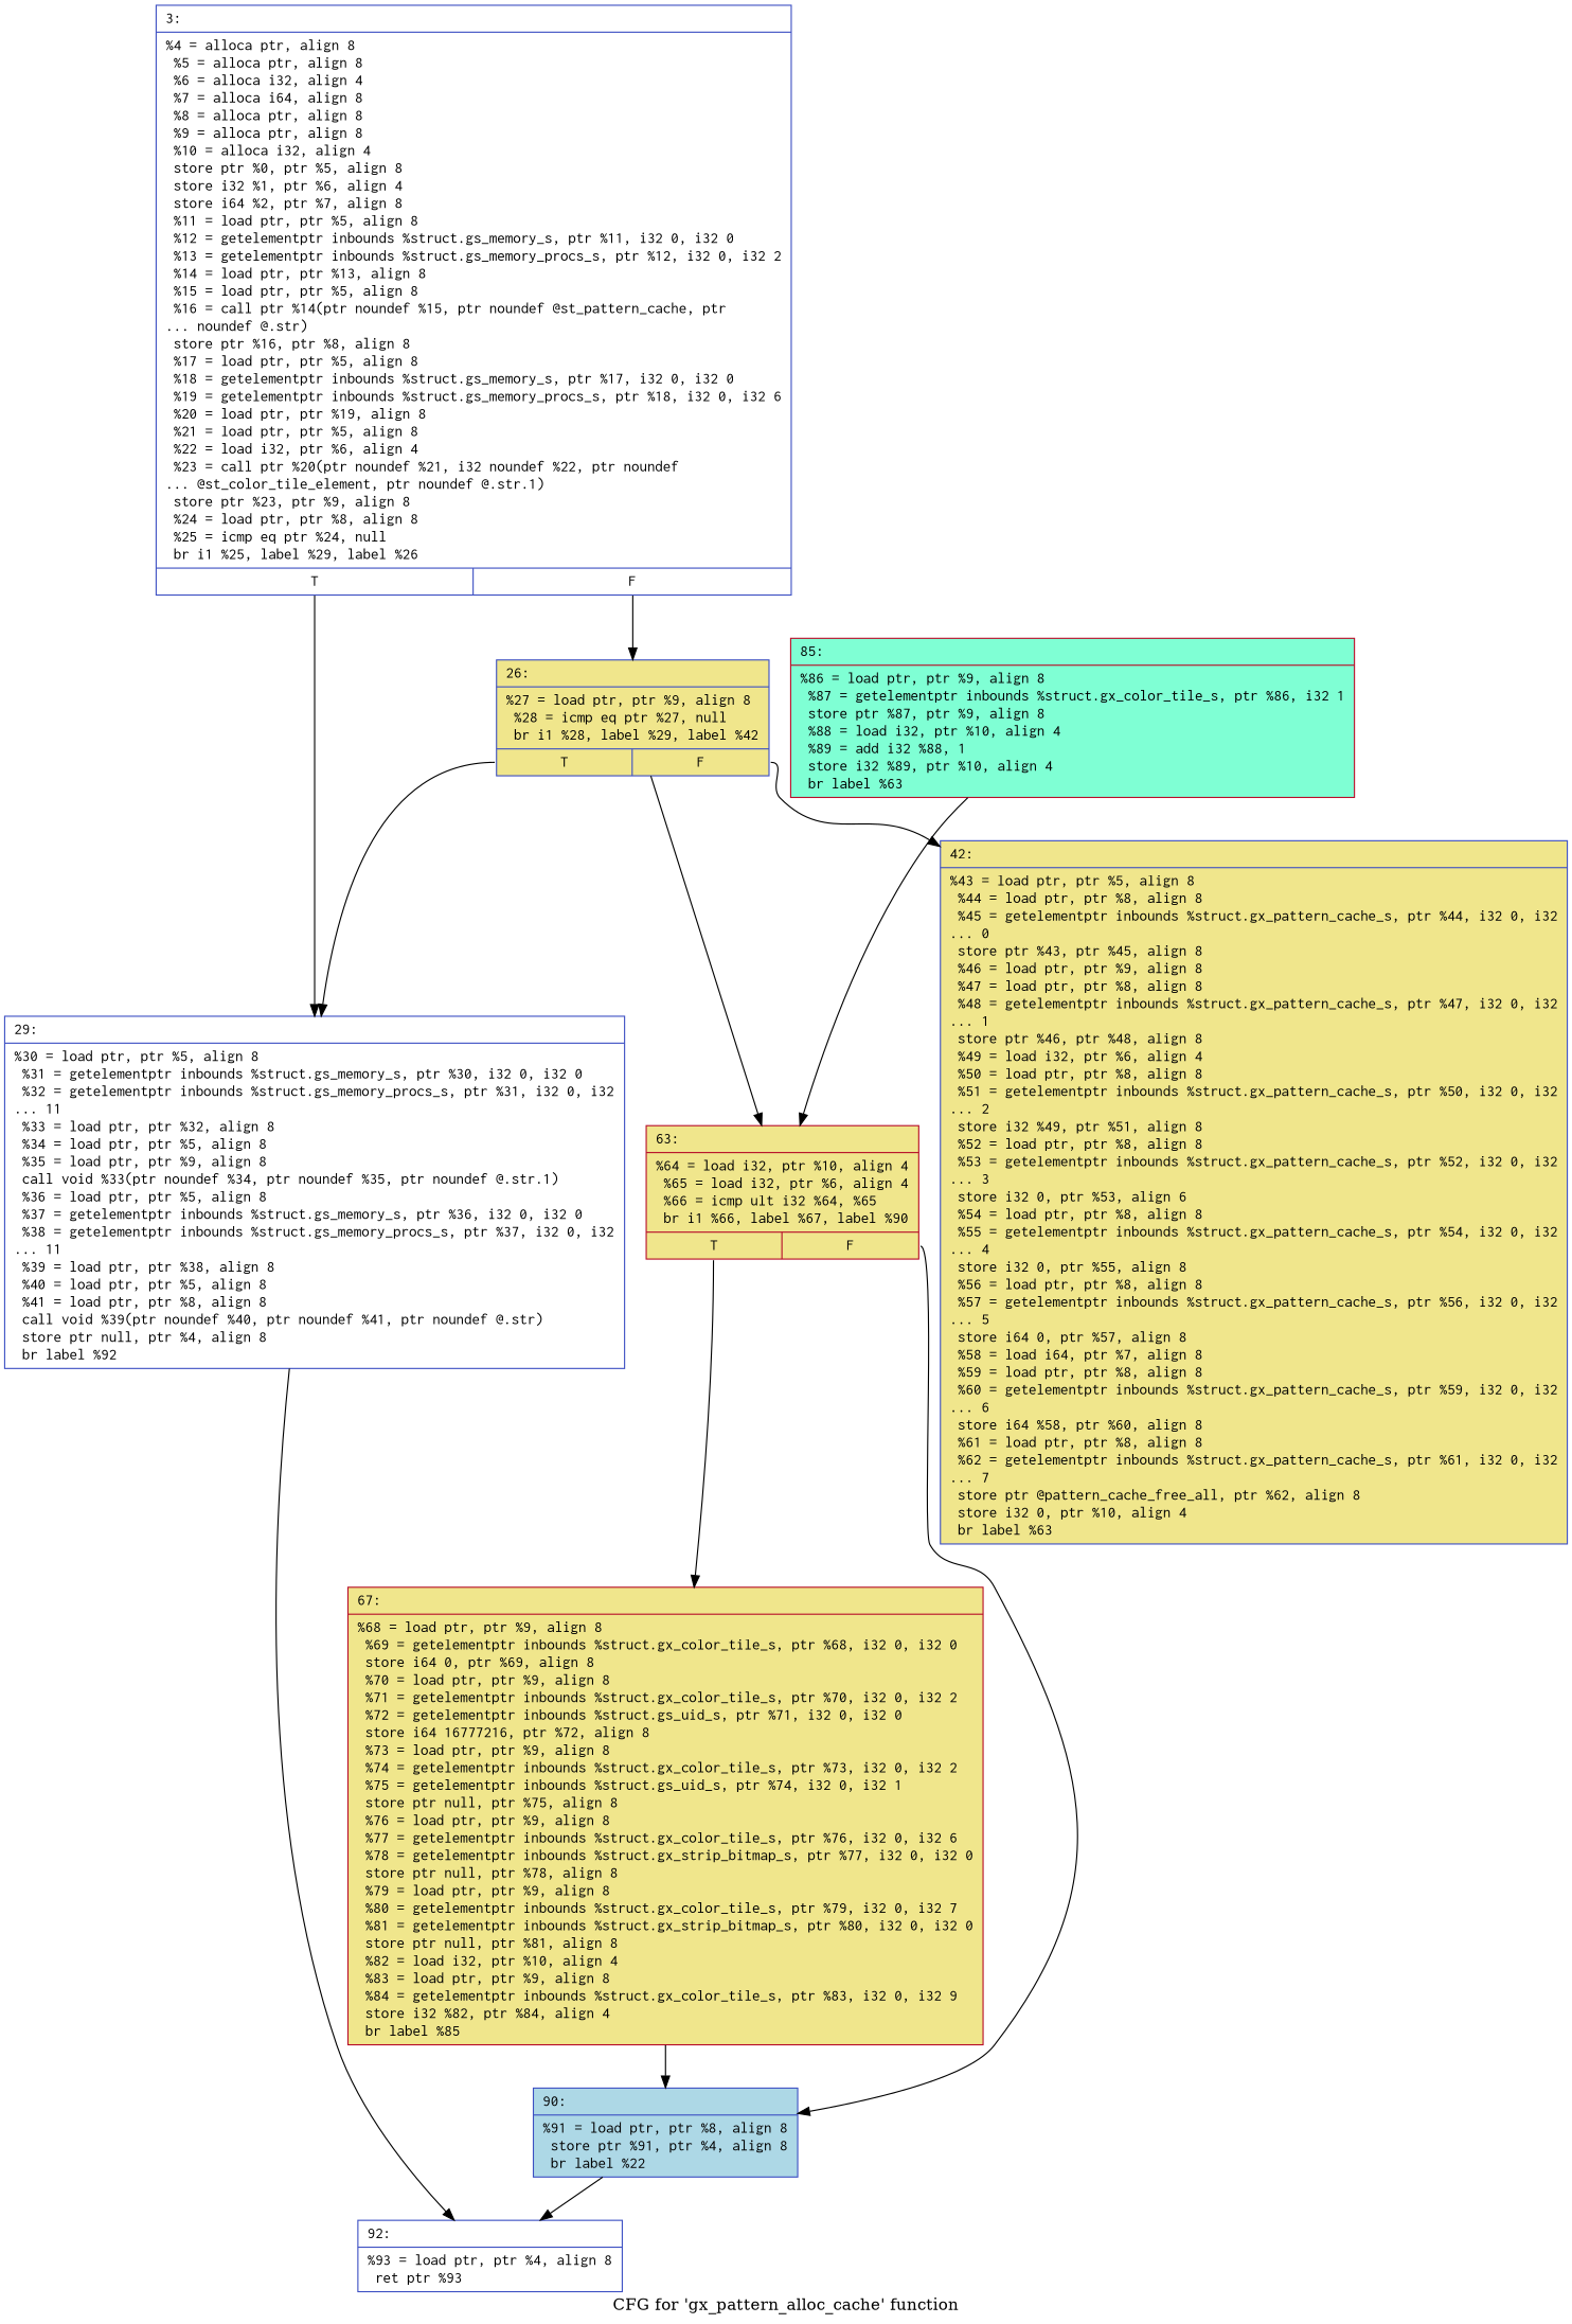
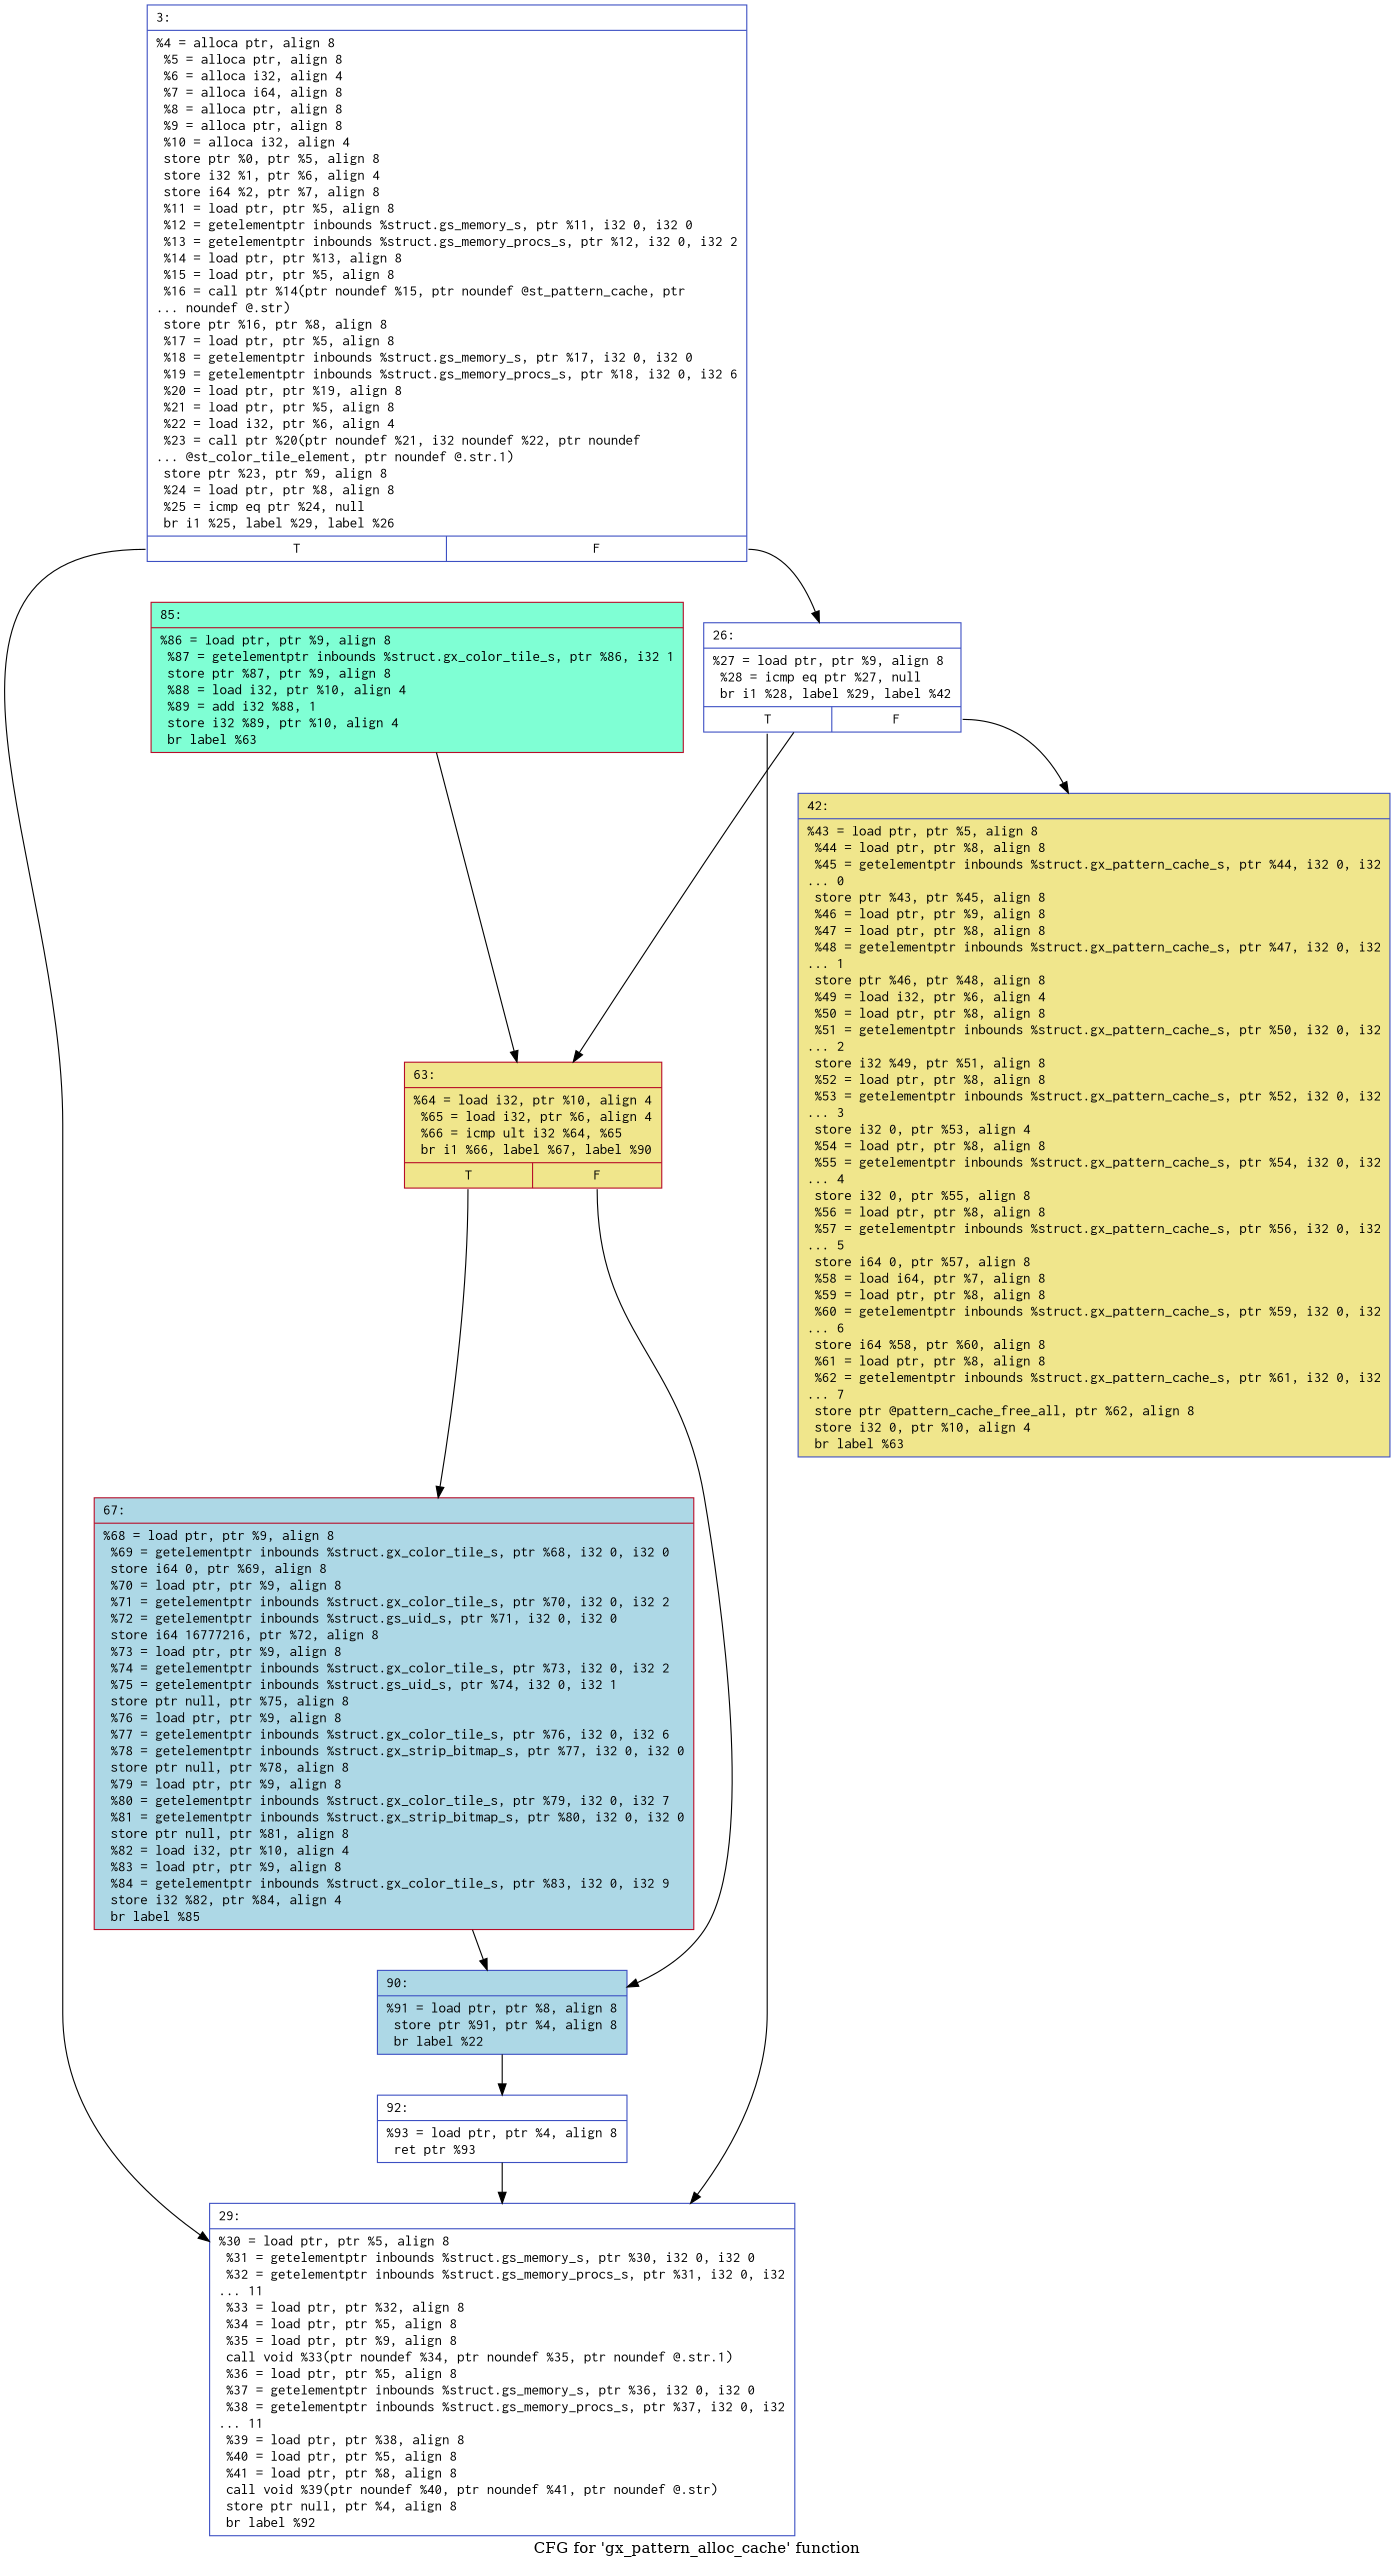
  digraph {
    label="CFG for 'gx_pattern_alloc_cache' function"
    node [color="#3d50c3ff" fillcolor=white fontname=Courier shape=record style=filled]
    n1 [label="{3:\l|  %4 = alloca ptr, align 8\l  %5 = alloca ptr, align 8\l  %6 = alloca i32, align 4\l  %7 = alloca i64, align 8\l  %8 = alloca ptr, align 8\l  %9 = alloca ptr, align 8\l  %10 = alloca i32, align 4\l  store ptr %0, ptr %5, align 8\l  store i32 %1, ptr %6, align 4\l  store i64 %2, ptr %7, align 8\l  %11 = load ptr, ptr %5, align 8\l  %12 = getelementptr inbounds %struct.gs_memory_s, ptr %11, i32 0, i32 0\l  %13 = getelementptr inbounds %struct.gs_memory_procs_s, ptr %12, i32 0, i32 2\l  %14 = load ptr, ptr %13, align 8\l  %15 = load ptr, ptr %5, align 8\l  %16 = call ptr %14(ptr noundef %15, ptr noundef @st_pattern_cache, ptr\l... noundef @.str)\l  store ptr %16, ptr %8, align 8\l  %17 = load ptr, ptr %5, align 8\l  %18 = getelementptr inbounds %struct.gs_memory_s, ptr %17, i32 0, i32 0\l  %19 = getelementptr inbounds %struct.gs_memory_procs_s, ptr %18, i32 0, i32 6\l  %20 = load ptr, ptr %19, align 8\l  %21 = load ptr, ptr %5, align 8\l  %22 = load i32, ptr %6, align 4\l  %23 = call ptr %20(ptr noundef %21, i32 noundef %22, ptr noundef\l... @st_color_tile_element, ptr noundef @.str.1)\l  store ptr %23, ptr %9, align 8\l  %24 = load ptr, ptr %8, align 8\l  %25 = icmp eq ptr %24, null\l  br i1 %25, label %29, label %26\l|{<s0>T|<s1>F}}"]
    n2 [label="{29:\l|  %30 = load ptr, ptr %5, align 8\l  %31 = getelementptr inbounds %struct.gs_memory_s, ptr %30, i32 0, i32 0\l  %32 = getelementptr inbounds %struct.gs_memory_procs_s, ptr %31, i32 0, i32\l... 11\l  %33 = load ptr, ptr %32, align 8\l  %34 = load ptr, ptr %5, align 8\l  %35 = load ptr, ptr %9, align 8\l  call void %33(ptr noundef %34, ptr noundef %35, ptr noundef @.str.1)\l  %36 = load ptr, ptr %5, align 8\l  %37 = getelementptr inbounds %struct.gs_memory_s, ptr %36, i32 0, i32 0\l  %38 = getelementptr inbounds %struct.gs_memory_procs_s, ptr %37, i32 0, i32\l... 11\l  %39 = load ptr, ptr %38, align 8\l  %40 = load ptr, ptr %5, align 8\l  %41 = load ptr, ptr %8, align 8\l  call void %39(ptr noundef %40, ptr noundef %41, ptr noundef @.str)\l  store ptr null, ptr %4, align 8\l  br label %92\l}"]
-   n3 [fillcolor=khaki label="{26:\l|  %27 = load ptr, ptr %9, align 8\l  %28 = icmp eq ptr %27, null\l  br i1 %28, label %29, label %42\l|{<s0>T|<s1>F}}"]
+   n3 [label="{26:\l|  %27 = load ptr, ptr %9, align 8\l  %28 = icmp eq ptr %27, null\l  br i1 %28, label %29, label %42\l|{<s0>T|<s1>F}}"]
    n4 [label="{92:\l|  %93 = load ptr, ptr %4, align 8\l  ret ptr %93\l}"]
-   n5 [fillcolor=khaki label="{42:\l|  %43 = load ptr, ptr %5, align 8\l  %44 = load ptr, ptr %8, align 8\l  %45 = getelementptr inbounds %struct.gx_pattern_cache_s, ptr %44, i32 0, i32\l... 0\l  store ptr %43, ptr %45, align 8\l  %46 = load ptr, ptr %9, align 8\l  %47 = load ptr, ptr %8, align 8\l  %48 = getelementptr inbounds %struct.gx_pattern_cache_s, ptr %47, i32 0, i32\l... 1\l  store ptr %46, ptr %48, align 8\l  %49 = load i32, ptr %6, align 4\l  %50 = load ptr, ptr %8, align 8\l  %51 = getelementptr inbounds %struct.gx_pattern_cache_s, ptr %50, i32 0, i32\l... 2\l  store i32 %49, ptr %51, align 8\l  %52 = load ptr, ptr %8, align 8\l  %53 = getelementptr inbounds %struct.gx_pattern_cache_s, ptr %52, i32 0, i32\l... 3\l  store i32 0, ptr %53, align 6\l  %54 = load ptr, ptr %8, align 8\l  %55 = getelementptr inbounds %struct.gx_pattern_cache_s, ptr %54, i32 0, i32\l... 4\l  store i32 0, ptr %55, align 8\l  %56 = load ptr, ptr %8, align 8\l  %57 = getelementptr inbounds %struct.gx_pattern_cache_s, ptr %56, i32 0, i32\l... 5\l  store i64 0, ptr %57, align 8\l  %58 = load i64, ptr %7, align 8\l  %59 = load ptr, ptr %8, align 8\l  %60 = getelementptr inbounds %struct.gx_pattern_cache_s, ptr %59, i32 0, i32\l... 6\l  store i64 %58, ptr %60, align 8\l  %61 = load ptr, ptr %8, align 8\l  %62 = getelementptr inbounds %struct.gx_pattern_cache_s, ptr %61, i32 0, i32\l... 7\l  store ptr @pattern_cache_free_all, ptr %62, align 8\l  store i32 0, ptr %10, align 4\l  br label %63\l}"]
+   n5 [fillcolor=khaki label="{42:\l|  %43 = load ptr, ptr %5, align 8\l  %44 = load ptr, ptr %8, align 8\l  %45 = getelementptr inbounds %struct.gx_pattern_cache_s, ptr %44, i32 0, i32\l... 0\l  store ptr %43, ptr %45, align 8\l  %46 = load ptr, ptr %9, align 8\l  %47 = load ptr, ptr %8, align 8\l  %48 = getelementptr inbounds %struct.gx_pattern_cache_s, ptr %47, i32 0, i32\l... 1\l  store ptr %46, ptr %48, align 8\l  %49 = load i32, ptr %6, align 4\l  %50 = load ptr, ptr %8, align 8\l  %51 = getelementptr inbounds %struct.gx_pattern_cache_s, ptr %50, i32 0, i32\l... 2\l  store i32 %49, ptr %51, align 8\l  %52 = load ptr, ptr %8, align 8\l  %53 = getelementptr inbounds %struct.gx_pattern_cache_s, ptr %52, i32 0, i32\l... 3\l  store i32 0, ptr %53, align 4\l  %54 = load ptr, ptr %8, align 8\l  %55 = getelementptr inbounds %struct.gx_pattern_cache_s, ptr %54, i32 0, i32\l... 4\l  store i32 0, ptr %55, align 8\l  %56 = load ptr, ptr %8, align 8\l  %57 = getelementptr inbounds %struct.gx_pattern_cache_s, ptr %56, i32 0, i32\l... 5\l  store i64 0, ptr %57, align 8\l  %58 = load i64, ptr %7, align 8\l  %59 = load ptr, ptr %8, align 8\l  %60 = getelementptr inbounds %struct.gx_pattern_cache_s, ptr %59, i32 0, i32\l... 6\l  store i64 %58, ptr %60, align 8\l  %61 = load ptr, ptr %8, align 8\l  %62 = getelementptr inbounds %struct.gx_pattern_cache_s, ptr %61, i32 0, i32\l... 7\l  store ptr @pattern_cache_free_all, ptr %62, align 8\l  store i32 0, ptr %10, align 4\l  br label %63\l}"]
    n6 [color="#b70d28ff" fillcolor=khaki label="{63:\l|  %64 = load i32, ptr %10, align 4\l  %65 = load i32, ptr %6, align 4\l  %66 = icmp ult i32 %64, %65\l  br i1 %66, label %67, label %90\l|{<s0>T|<s1>F}}"]
-   n7 [color="#b70d28ff" fillcolor=khaki label="{67:\l|  %68 = load ptr, ptr %9, align 8\l  %69 = getelementptr inbounds %struct.gx_color_tile_s, ptr %68, i32 0, i32 0\l  store i64 0, ptr %69, align 8\l  %70 = load ptr, ptr %9, align 8\l  %71 = getelementptr inbounds %struct.gx_color_tile_s, ptr %70, i32 0, i32 2\l  %72 = getelementptr inbounds %struct.gs_uid_s, ptr %71, i32 0, i32 0\l  store i64 16777216, ptr %72, align 8\l  %73 = load ptr, ptr %9, align 8\l  %74 = getelementptr inbounds %struct.gx_color_tile_s, ptr %73, i32 0, i32 2\l  %75 = getelementptr inbounds %struct.gs_uid_s, ptr %74, i32 0, i32 1\l  store ptr null, ptr %75, align 8\l  %76 = load ptr, ptr %9, align 8\l  %77 = getelementptr inbounds %struct.gx_color_tile_s, ptr %76, i32 0, i32 6\l  %78 = getelementptr inbounds %struct.gx_strip_bitmap_s, ptr %77, i32 0, i32 0\l  store ptr null, ptr %78, align 8\l  %79 = load ptr, ptr %9, align 8\l  %80 = getelementptr inbounds %struct.gx_color_tile_s, ptr %79, i32 0, i32 7\l  %81 = getelementptr inbounds %struct.gx_strip_bitmap_s, ptr %80, i32 0, i32 0\l  store ptr null, ptr %81, align 8\l  %82 = load i32, ptr %10, align 4\l  %83 = load ptr, ptr %9, align 8\l  %84 = getelementptr inbounds %struct.gx_color_tile_s, ptr %83, i32 0, i32 9\l  store i32 %82, ptr %84, align 4\l  br label %85\l}"]
+   n7 [color="#b70d28ff" fillcolor=lightblue label="{67:\l|  %68 = load ptr, ptr %9, align 8\l  %69 = getelementptr inbounds %struct.gx_color_tile_s, ptr %68, i32 0, i32 0\l  store i64 0, ptr %69, align 8\l  %70 = load ptr, ptr %9, align 8\l  %71 = getelementptr inbounds %struct.gx_color_tile_s, ptr %70, i32 0, i32 2\l  %72 = getelementptr inbounds %struct.gs_uid_s, ptr %71, i32 0, i32 0\l  store i64 16777216, ptr %72, align 8\l  %73 = load ptr, ptr %9, align 8\l  %74 = getelementptr inbounds %struct.gx_color_tile_s, ptr %73, i32 0, i32 2\l  %75 = getelementptr inbounds %struct.gs_uid_s, ptr %74, i32 0, i32 1\l  store ptr null, ptr %75, align 8\l  %76 = load ptr, ptr %9, align 8\l  %77 = getelementptr inbounds %struct.gx_color_tile_s, ptr %76, i32 0, i32 6\l  %78 = getelementptr inbounds %struct.gx_strip_bitmap_s, ptr %77, i32 0, i32 0\l  store ptr null, ptr %78, align 8\l  %79 = load ptr, ptr %9, align 8\l  %80 = getelementptr inbounds %struct.gx_color_tile_s, ptr %79, i32 0, i32 7\l  %81 = getelementptr inbounds %struct.gx_strip_bitmap_s, ptr %80, i32 0, i32 0\l  store ptr null, ptr %81, align 8\l  %82 = load i32, ptr %10, align 4\l  %83 = load ptr, ptr %9, align 8\l  %84 = getelementptr inbounds %struct.gx_color_tile_s, ptr %83, i32 0, i32 9\l  store i32 %82, ptr %84, align 4\l  br label %85\l}"]
    n8 [fillcolor=lightblue label="{90:\l|  %91 = load ptr, ptr %8, align 8\l  store ptr %91, ptr %4, align 8\l  br label %22\l}"]
    n9 [color="#b70d28ff" fillcolor=aquamarine label="{85:\l|  %86 = load ptr, ptr %9, align 8\l  %87 = getelementptr inbounds %struct.gx_color_tile_s, ptr %86, i32 1\l  store ptr %87, ptr %9, align 8\l  %88 = load i32, ptr %10, align 4\l  %89 = add i32 %88, 1\l  store i32 %89, ptr %10, align 4\l  br label %63\l}"]
    n1 -> n2 [tailport=s0]
    n1 -> n3 [tailport=s1]
-   n2 -> n4
+   n4 -> n2
    n3 -> n2 [tailport=s0]
    n3 -> n5 [tailport=s1]
    n3 -> n6
    n6 -> n7 [tailport=s0]
    n6 -> n8 [tailport=s1]
    n7 -> n8
    n8 -> n4
    n9 -> n6
  }
